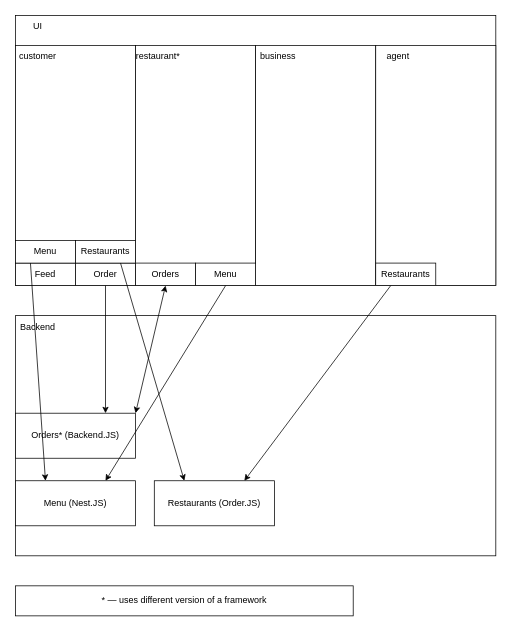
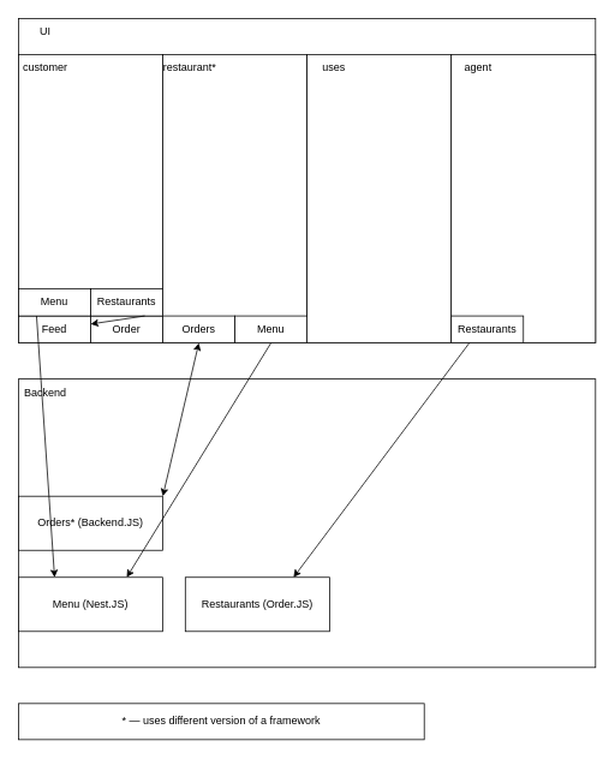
  <mxCell id="0" />
  <mxCell id="1" parent="0" />
  <mxCell id="2" value="" style="rounded=0;whiteSpace=wrap;html=1;" parent="1" vertex="1"><mxGeometry x="20" y="20" width="640" height="360" as="geometry" /></mxCell>
  <mxCell id="3" value="UI" style="text;html=1;strokeColor=none;fillColor=none;align=center;verticalAlign=middle;whiteSpace=wrap;rounded=0;" parent="1" vertex="1"><mxGeometry x="20" y="20" width="60" height="30" as="geometry" /></mxCell>
  <mxCell id="4" value="" style="rounded=0;whiteSpace=wrap;html=1;" parent="1" vertex="1"><mxGeometry x="20" y="60" width="160" height="320" as="geometry" /></mxCell>
  <mxCell id="5" value="customer" style="text;html=1;strokeColor=none;fillColor=none;align=center;verticalAlign=middle;whiteSpace=wrap;rounded=0;" parent="1" vertex="1"><mxGeometry x="20" y="60" width="60" height="30" as="geometry" /></mxCell>
  <mxCell id="6" value="" style="rounded=0;whiteSpace=wrap;html=1;" parent="1" vertex="1"><mxGeometry x="180" y="60" width="160" height="320" as="geometry" /></mxCell>
  <mxCell id="7" value="restaurant*" style="text;html=1;strokeColor=none;fillColor=none;align=center;verticalAlign=middle;whiteSpace=wrap;rounded=0;" parent="1" vertex="1"><mxGeometry x="180" y="60" width="60" height="30" as="geometry" /></mxCell>
  <mxCell id="8" value="" style="rounded=0;whiteSpace=wrap;html=1;" parent="1" vertex="1"><mxGeometry x="340" y="60" width="160" height="320" as="geometry" /></mxCell>
  <mxCell id="9" value="" style="rounded=0;whiteSpace=wrap;html=1;" parent="1" vertex="1"><mxGeometry x="500" y="60" width="160" height="320" as="geometry" /></mxCell>
- <mxCell id="10" value="business" style="text;html=1;strokeColor=none;fillColor=none;align=center;verticalAlign=middle;whiteSpace=wrap;rounded=0;" parent="1" vertex="1"><mxGeometry x="340" y="60" width="60" height="30" as="geometry" /></mxCell>
+ <mxCell id="10" value="uses" style="text;html=1;strokeColor=none;fillColor=none;align=center;verticalAlign=middle;whiteSpace=wrap;rounded=0;" parent="1" vertex="1"><mxGeometry x="340" y="60" width="60" height="30" as="geometry" /></mxCell>
  <mxCell id="11" value="agent" style="text;html=1;strokeColor=none;fillColor=none;align=center;verticalAlign=middle;whiteSpace=wrap;rounded=0;" parent="1" vertex="1"><mxGeometry x="500" y="60" width="60" height="30" as="geometry" /></mxCell>
  <mxCell id="12" value="" style="rounded=0;whiteSpace=wrap;html=1;" parent="1" vertex="1"><mxGeometry x="20" y="420" width="640" height="320" as="geometry" /></mxCell>
  <mxCell id="13" value="Backend" style="text;html=1;strokeColor=none;fillColor=none;align=center;verticalAlign=middle;whiteSpace=wrap;rounded=0;" parent="1" vertex="1"><mxGeometry x="20" y="420" width="60" height="30" as="geometry" /></mxCell>
  <mxCell id="14" value="Feed" style="rounded=0;whiteSpace=wrap;html=1;" parent="1" vertex="1"><mxGeometry x="20" y="350" width="80" height="30" as="geometry" /></mxCell>
  <mxCell id="15" value="Orders* (Backend.JS)" style="rounded=0;whiteSpace=wrap;html=1;" parent="1" vertex="1"><mxGeometry x="20" y="550" width="160" height="60" as="geometry" /></mxCell>
  <mxCell id="16" value="Order" style="rounded=0;whiteSpace=wrap;html=1;" parent="1" vertex="1"><mxGeometry x="100" y="350" width="80" height="30" as="geometry" /></mxCell>
- <mxCell id="17" value="" style="endArrow=classic;html=1;rounded=0;exitX=0.5;exitY=1;exitDx=0;exitDy=0;entryX=0.75;entryY=0;entryDx=0;entryDy=0;" parent="1" source="16" target="15" edge="1"><mxGeometry width="50" height="50" relative="1" as="geometry"><mxPoint x="340" y="410" as="sourcePoint" /><mxPoint x="390" y="360" as="targetPoint" /></mxGeometry></mxCell>
  <mxCell id="18" value="Orders" style="rounded=0;whiteSpace=wrap;html=1;" parent="1" vertex="1"><mxGeometry x="180" y="350" width="80" height="30" as="geometry" /></mxCell>
  <mxCell id="19" value="" style="endArrow=classic;startArrow=classic;html=1;rounded=0;exitX=1;exitY=0;exitDx=0;exitDy=0;entryX=0.5;entryY=1;entryDx=0;entryDy=0;" parent="1" source="15" target="18" edge="1"><mxGeometry width="50" height="50" relative="1" as="geometry"><mxPoint x="340" y="410" as="sourcePoint" /><mxPoint x="390" y="360" as="targetPoint" /></mxGeometry></mxCell>
  <mxCell id="20" value="Menu (Nest.JS)" style="rounded=0;whiteSpace=wrap;html=1;" parent="1" vertex="1"><mxGeometry x="20" y="640" width="160" height="60" as="geometry" /></mxCell>
  <mxCell id="21" value="Menu" style="rounded=0;whiteSpace=wrap;html=1;" parent="1" vertex="1"><mxGeometry x="20" y="320" width="80" height="30" as="geometry" /></mxCell>
  <mxCell id="22" value="Menu" style="rounded=0;whiteSpace=wrap;html=1;" parent="1" vertex="1"><mxGeometry x="260" y="350" width="80" height="30" as="geometry" /></mxCell>
  <mxCell id="23" value="" style="endArrow=classic;html=1;rounded=0;exitX=0.25;exitY=1;exitDx=0;exitDy=0;entryX=0.25;entryY=0;entryDx=0;entryDy=0;" parent="1" source="21" target="20" edge="1"><mxGeometry width="50" height="50" relative="1" as="geometry"><mxPoint x="340" y="410" as="sourcePoint" /><mxPoint x="390" y="360" as="targetPoint" /></mxGeometry></mxCell>
  <mxCell id="24" value="" style="endArrow=classic;html=1;rounded=0;exitX=0.5;exitY=1;exitDx=0;exitDy=0;entryX=0.75;entryY=0;entryDx=0;entryDy=0;" parent="1" source="22" target="20" edge="1"><mxGeometry width="50" height="50" relative="1" as="geometry"><mxPoint x="340" y="410" as="sourcePoint" /><mxPoint x="390" y="360" as="targetPoint" /></mxGeometry></mxCell>
  <mxCell id="25" value="Restaurants (Order.JS)" style="rounded=0;whiteSpace=wrap;html=1;" parent="1" vertex="1"><mxGeometry x="205" y="640" width="160" height="60" as="geometry" /></mxCell>
  <mxCell id="26" value="Restaurants" style="rounded=0;whiteSpace=wrap;html=1;" parent="1" vertex="1"><mxGeometry x="100" y="320" width="80" height="30" as="geometry" /></mxCell>
  <mxCell id="27" value="Restaurants" style="rounded=0;whiteSpace=wrap;html=1;" parent="1" vertex="1"><mxGeometry x="500" y="350" width="80" height="30" as="geometry" /></mxCell>
- <mxCell id="28" value="" style="endArrow=classic;html=1;rounded=0;exitX=0.75;exitY=0;exitDx=0;exitDy=0;entryX=0.25;entryY=0;entryDx=0;entryDy=0;" parent="1" source="16" target="25" edge="1"><mxGeometry width="50" height="50" relative="1" as="geometry"><mxPoint x="340" y="410" as="sourcePoint" /><mxPoint x="390" y="360" as="targetPoint" /></mxGeometry></mxCell>
+ <mxCell id="28" value="" style="endArrow=classic;html=1;rounded=0;exitX=0.75;exitY=0;exitDx=0;exitDy=0;" parent="1" source="16" target="14" edge="1"><mxGeometry width="50" height="50" relative="1" as="geometry"><mxPoint x="340" y="410" as="sourcePoint" /><mxPoint x="390" y="360" as="targetPoint" /></mxGeometry></mxCell>
  <mxCell id="29" value="" style="endArrow=classic;html=1;rounded=0;exitX=0.25;exitY=1;exitDx=0;exitDy=0;entryX=0.75;entryY=0;entryDx=0;entryDy=0;" parent="1" source="27" target="25" edge="1"><mxGeometry width="50" height="50" relative="1" as="geometry"><mxPoint x="340" y="410" as="sourcePoint" /><mxPoint x="390" y="360" as="targetPoint" /></mxGeometry></mxCell>
  <mxCell id="30" value="*&amp;nbsp;— uses different version of a framework" style="rounded=0;whiteSpace=wrap;html=1;" parent="1" vertex="1"><mxGeometry x="20" y="780" width="450" height="40" as="geometry" /></mxCell>
